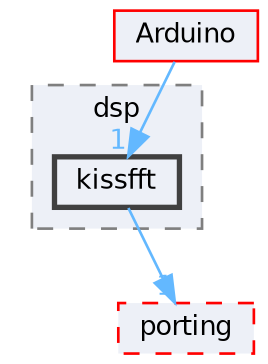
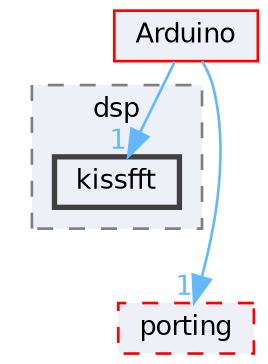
  digraph {
    compound=true
    node [color=red fillcolor="#edf0f7" fontname=Helvetica fontsize=10 shape=box]
    edge [color=steelblue1 fontcolor=steelblue1 fontname=Helvetica fontsize=10 headlabel=1 labeldistance=1.5 labelfontname=Helvetica labelfontsize=10]
    n1 [color=grey25 height=0.2 label=kissfft style="filled,bold" width=0.4]
    n2 [height=0.2 label=porting style="filled,dashed" width=0.4]
    n3 [height=0.2 label=Arduino style=filled width=0.4]
    subgraph cluster_1 {
      bgcolor="#edf0f7"
      fontname=Helvetica
      fontsize=10
      label=dsp
      pencolor=grey50
      style="filled,dashed"
      n1
    }
-   n1 -> n2
+   n3 -> n2
    n3 -> n1
  }
